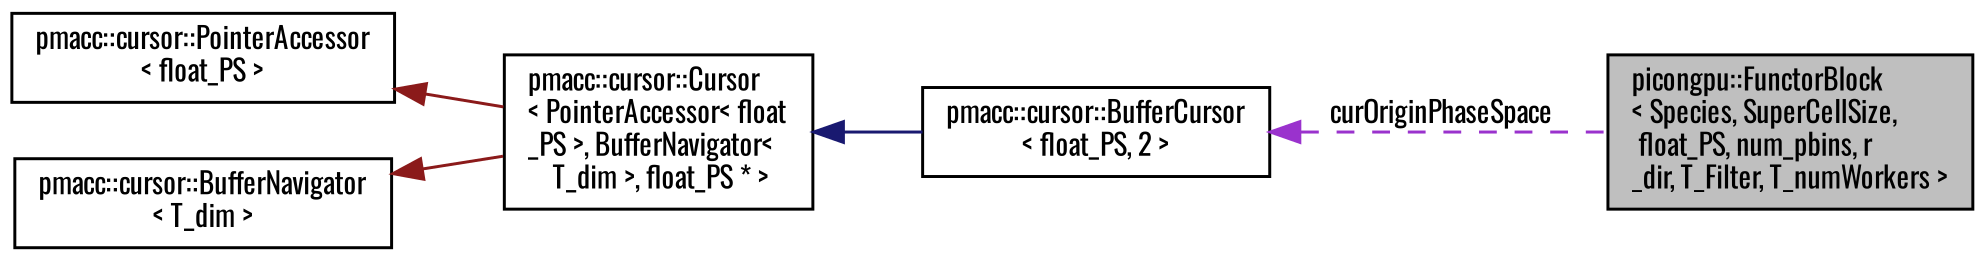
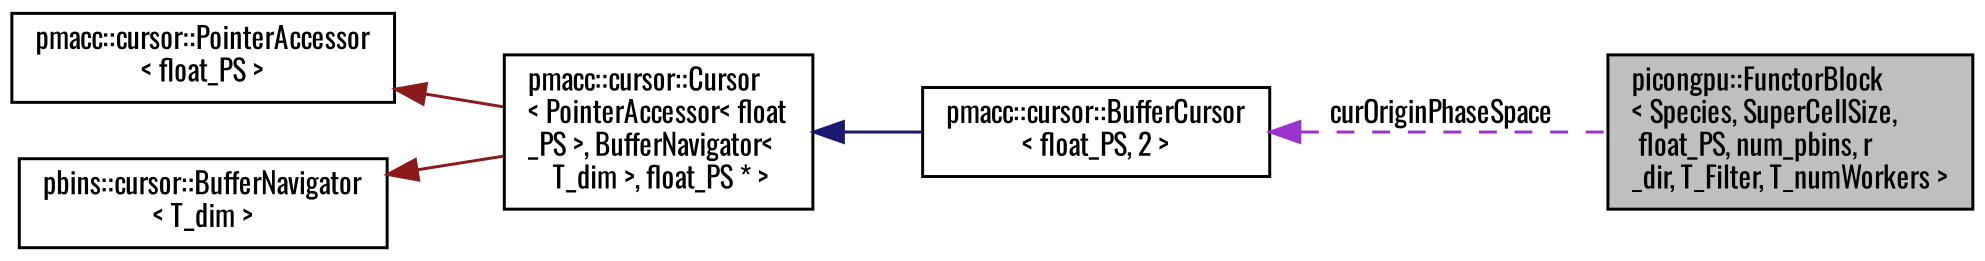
  digraph {
    rankdir=LR
    fontname=Oswald
    node [color=black fillcolor=white fontname=Oswald fontsize=10 shape=record style=filled]
    edge [color=firebrick4 dir=back fontname=Oswald fontsize=10 labelfontname=Helvetica labelfontsize=10 style=solid]
    n1 [fillcolor=grey75 fontcolor=black height=0.2 label="picongpu::FunctorBlock\l\< Species, SuperCellSize,\l float_PS, num_pbins, r\l_dir, T_Filter, T_numWorkers \>" width=0.4]
    n2 [height=0.2 label="pmacc::cursor::BufferCursor\l\< float_PS, 2 \>" width=0.4]
    n3 [height=0.2 label="pmacc::cursor::Cursor\l\< PointerAccessor\< float\l_PS \>, BufferNavigator\<\l T_dim \>, float_PS * \>" width=0.4]
    n4 [height=0.2 label="pmacc::cursor::PointerAccessor\l\< float_PS \>" width=0.4]
-   n5 [height=0.2 label="pmacc::cursor::BufferNavigator\l\< T_dim \>" width=0.4]
+   n5 [height=0.2 label="pbins::cursor::BufferNavigator\l\< T_dim \>" width=0.4]
    n2 -> n1 [color=darkorchid3 label=" curOriginPhaseSpace" style=dashed]
    n3 -> n2 [color=midnightblue]
    n4 -> n3
    n5 -> n3
  }
